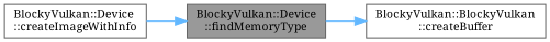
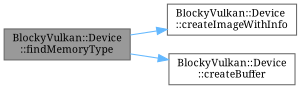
  digraph {
    fontname="Noto Serif"
    rankdir=RL
    node [color=grey40 fillcolor=white fontname="Noto Serif" fontsize=10 shape=box style=filled]
    edge [color=steelblue1 dir=back fontname="Noto Serif" fontsize=10 labelfontname=Helvetica labelfontsize=10 style=solid]
    n1 [color=gray40 fillcolor=grey60 fontcolor=black height=0.2 label="BlockyVulkan::Device\l::findMemoryType" width=0.4]
    n2 [height=0.2 label="BlockyVulkan::Device\l::createImageWithInfo" width=0.4]
-   n3 [height=0.2 label="BlockyVulkan::BlockyVulkan\l::createBuffer" width=0.4]
-   n1 -> n2
+   n3 [height=0.2 label="BlockyVulkan::Device\l::createBuffer" width=0.4]
+   n2 -> n1
    n3 -> n1
  }
